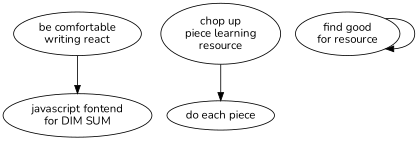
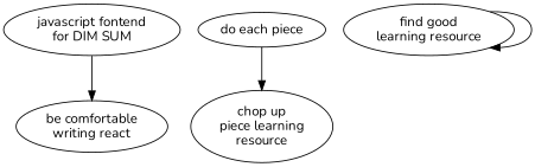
  digraph {
    fontname=Nunito
    node [fontname=Nunito]
    edge [fontname=Nunito]
    n1 [label="javascript fontend\nfor DIM SUM"]
    n2 [label="be comfortable\nwriting react"]
    n3 [label="do each piece"]
    n4 [label="chop up\npiece learning\nresource"]
-   n5 [label="find good\nfor resource"]
-   n2 -> n1
-   n4 -> n3
+   n5 [label="find good\nlearning resource"]
+   n1 -> n2
+   n3 -> n4
    n5 -> n5
  }
